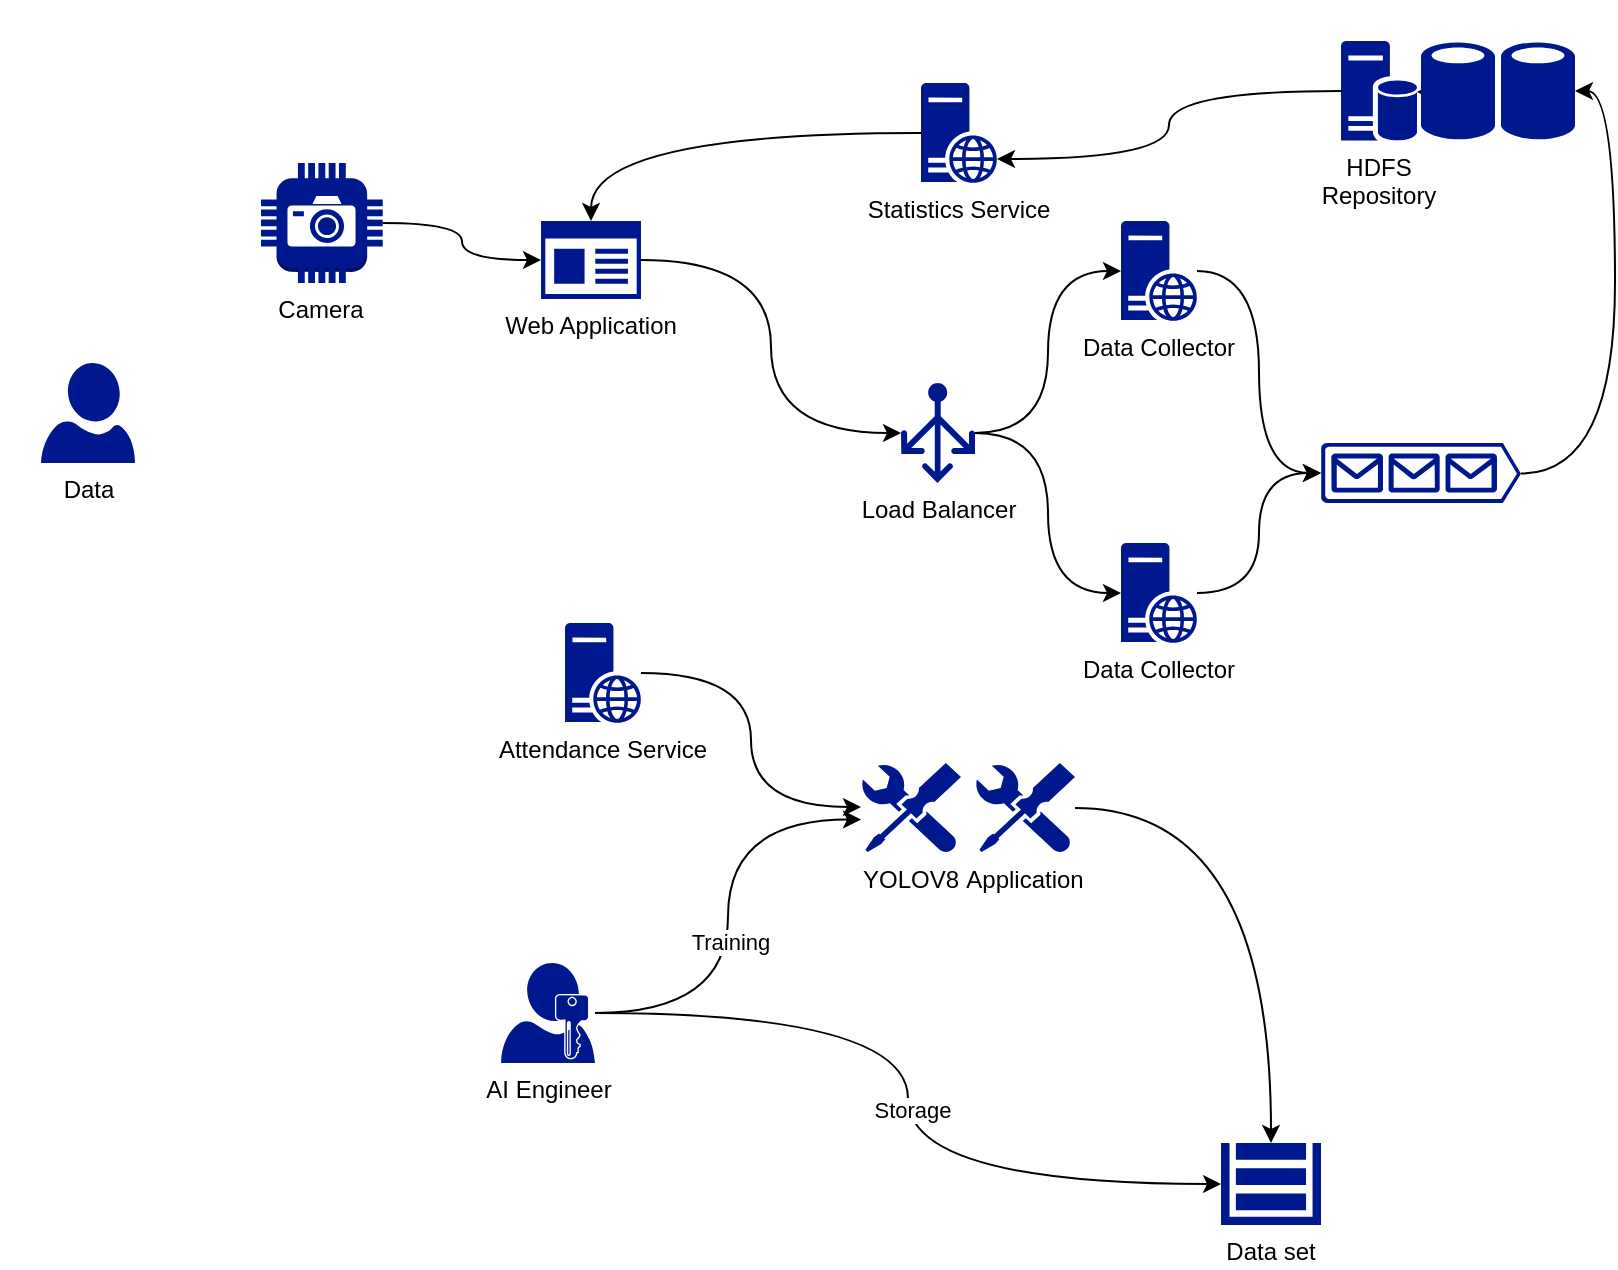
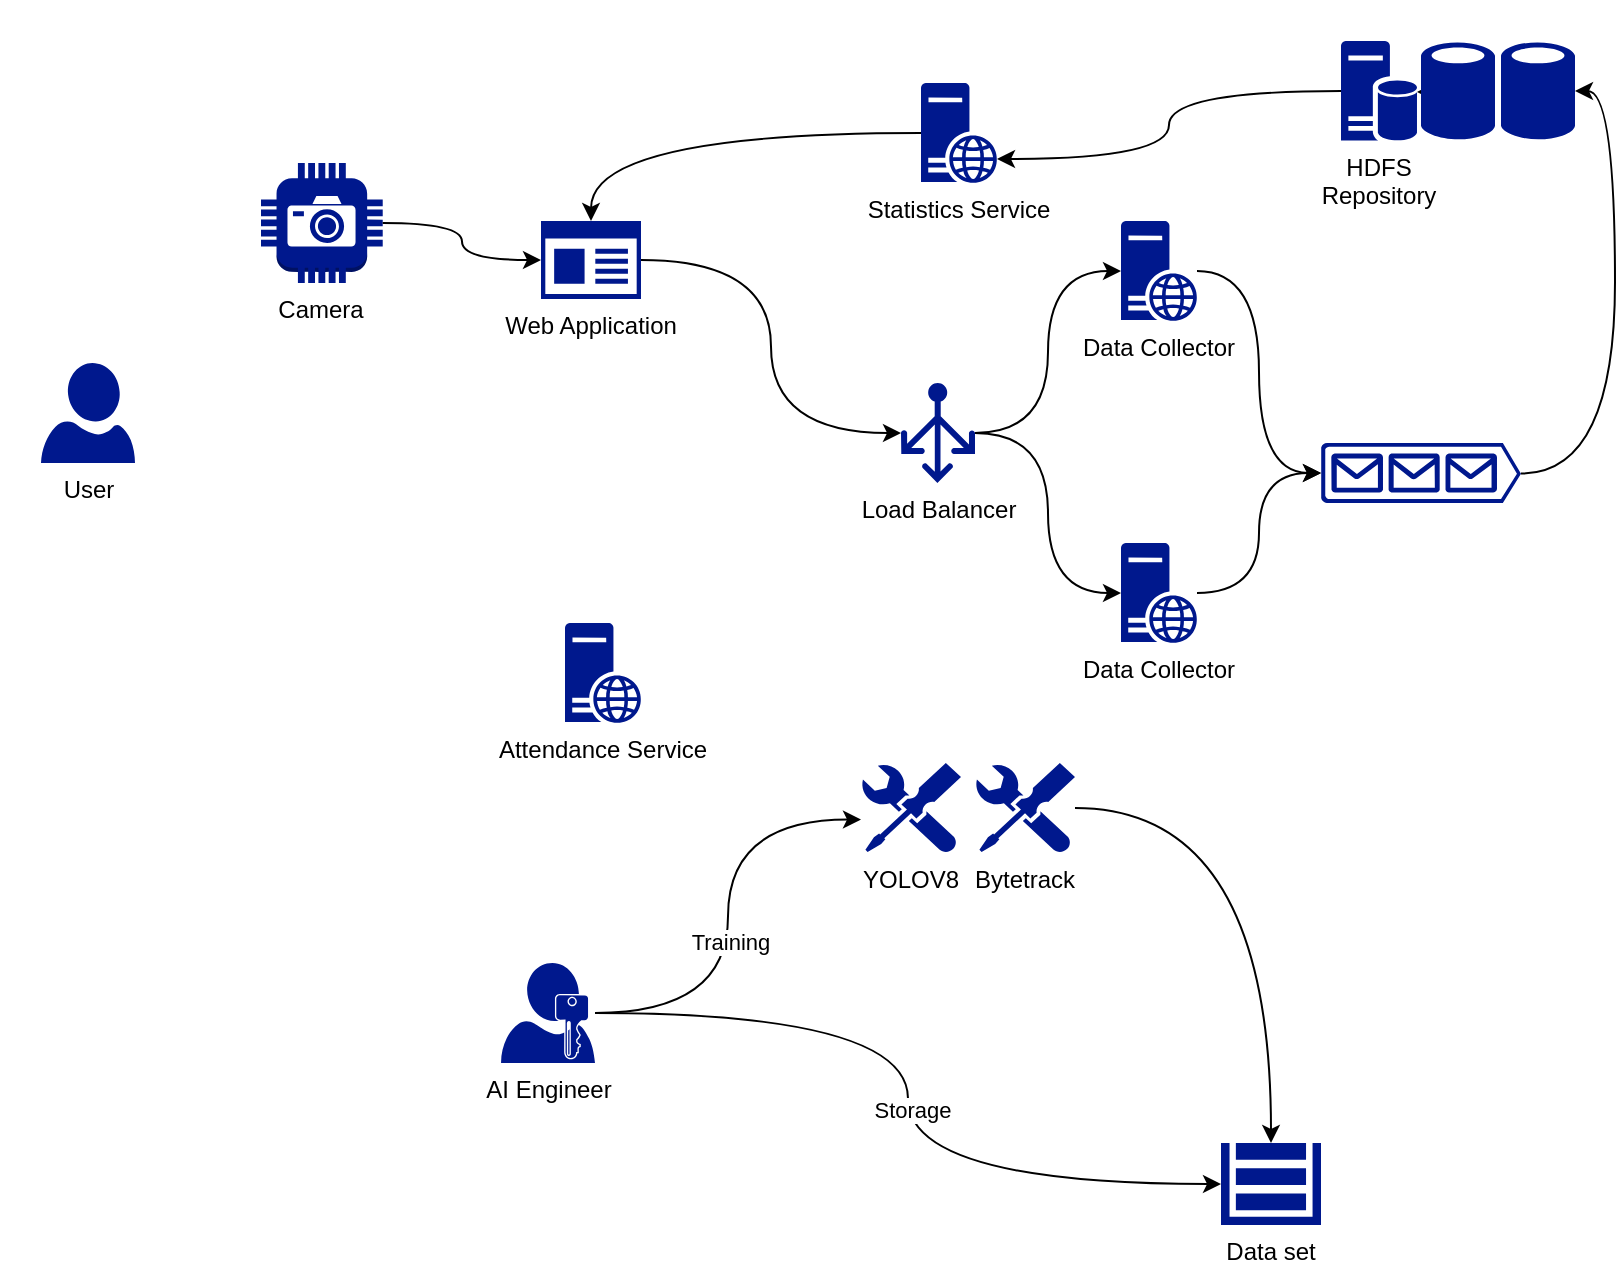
  <mxCell id="0" />
  <mxCell id="1" parent="0" />
  <mxCell id="2" value="Web Application" style="sketch=0;aspect=fixed;pointerEvents=1;shadow=0;dashed=0;html=1;strokeColor=none;labelPosition=center;verticalLabelPosition=bottom;verticalAlign=top;align=center;fillColor=#00188D;shape=mxgraph.mscae.enterprise.app_generic" parent="1" vertex="1"><mxGeometry x="270" y="110" width="50" height="39" as="geometry" /></mxCell>
  <mxCell id="3" value="Camera" style="outlineConnect=0;dashed=0;verticalLabelPosition=bottom;verticalAlign=top;align=center;html=1;shape=mxgraph.aws3.camera;fillColor=#00188D;gradientColor=none;" parent="1" vertex="1"><mxGeometry x="130" y="81" width="60.86" height="60" as="geometry" /></mxCell>
- <mxCell id="4" value="Data" style="sketch=0;aspect=fixed;pointerEvents=1;shadow=0;dashed=0;html=1;strokeColor=none;labelPosition=center;verticalLabelPosition=bottom;verticalAlign=top;align=center;fillColor=#00188D;shape=mxgraph.azure.user" parent="1" vertex="1"><mxGeometry x="20" y="181" width="47" height="50" as="geometry" /></mxCell>
+ <mxCell id="4" value="User" style="sketch=0;aspect=fixed;pointerEvents=1;shadow=0;dashed=0;html=1;strokeColor=none;labelPosition=center;verticalLabelPosition=bottom;verticalAlign=top;align=center;fillColor=#00188D;shape=mxgraph.azure.user" parent="1" vertex="1"><mxGeometry x="20" y="181" width="47" height="50" as="geometry" /></mxCell>
  <mxCell id="5" style="edgeStyle=orthogonalEdgeStyle;rounded=0;orthogonalLoop=1;jettySize=auto;html=1;entryX=0;entryY=0.5;entryDx=0;entryDy=0;entryPerimeter=0;curved=1;" parent="1" source="3" target="2" edge="1"><mxGeometry relative="1" as="geometry" /></mxCell>
  <mxCell id="6" value="Data Collector" style="sketch=0;aspect=fixed;pointerEvents=1;shadow=0;dashed=0;html=1;strokeColor=none;labelPosition=center;verticalLabelPosition=bottom;verticalAlign=top;align=center;fillColor=#00188D;shape=mxgraph.mscae.enterprise.web_server" vertex="1" parent="1"><mxGeometry x="560" y="110" width="38" height="50" as="geometry" /></mxCell>
  <mxCell id="7" style="edgeStyle=orthogonalEdgeStyle;rounded=0;orthogonalLoop=1;jettySize=auto;html=1;entryX=0;entryY=0.5;entryDx=0;entryDy=0;entryPerimeter=0;curved=1;" edge="1" parent="1" source="6" target="10"><mxGeometry relative="1" as="geometry" /></mxCell>
  <mxCell id="8" value="&lt;div&gt;Load Balancer&lt;/div&gt;" style="sketch=0;aspect=fixed;pointerEvents=1;shadow=0;dashed=0;html=1;strokeColor=none;labelPosition=center;verticalLabelPosition=bottom;verticalAlign=top;align=center;fillColor=#00188D;shape=mxgraph.azure.load_balancer_generic" vertex="1" parent="1"><mxGeometry x="450" y="191" width="37" height="50" as="geometry" /></mxCell>
  <mxCell id="9" style="edgeStyle=orthogonalEdgeStyle;rounded=0;orthogonalLoop=1;jettySize=auto;html=1;entryX=0;entryY=0.5;entryDx=0;entryDy=0;entryPerimeter=0;curved=1;" edge="1" parent="1" source="8" target="6"><mxGeometry relative="1" as="geometry" /></mxCell>
  <mxCell id="10" value="" style="sketch=0;aspect=fixed;pointerEvents=1;shadow=0;dashed=0;html=1;strokeColor=none;labelPosition=center;verticalLabelPosition=bottom;verticalAlign=top;align=center;fillColor=#00188D;shape=mxgraph.azure.queue_generic" vertex="1" parent="1"><mxGeometry x="660" y="221" width="100" height="30" as="geometry" /></mxCell>
  <mxCell id="11" style="edgeStyle=orthogonalEdgeStyle;rounded=0;orthogonalLoop=1;jettySize=auto;html=1;entryX=0;entryY=0.5;entryDx=0;entryDy=0;entryPerimeter=0;curved=1;" edge="1" parent="1" source="2" target="8"><mxGeometry relative="1" as="geometry" /></mxCell>
  <mxCell id="12" value="&lt;a&gt;Attendance &lt;/a&gt;Service" style="sketch=0;aspect=fixed;pointerEvents=1;shadow=0;dashed=0;html=1;strokeColor=none;labelPosition=center;verticalLabelPosition=bottom;verticalAlign=top;align=center;fillColor=#00188D;shape=mxgraph.mscae.enterprise.web_server" vertex="1" parent="1"><mxGeometry x="282" y="311" width="38" height="50" as="geometry" /></mxCell>
- <mxCell id="13" style="edgeStyle=orthogonalEdgeStyle;rounded=0;orthogonalLoop=1;jettySize=auto;html=1;entryX=0;entryY=0.489;entryDx=0;entryDy=0;entryPerimeter=0;curved=1;" edge="1" parent="1" source="12" target="14"><mxGeometry relative="1" as="geometry"><mxPoint x="437" y="346" as="targetPoint" /></mxGeometry></mxCell>
  <mxCell id="14" value="YOLOV8" style="sketch=0;aspect=fixed;pointerEvents=1;shadow=0;dashed=0;html=1;strokeColor=none;labelPosition=center;verticalLabelPosition=bottom;verticalAlign=top;align=center;fillColor=#00188D;shape=mxgraph.mscae.enterprise.tool;" vertex="1" parent="1"><mxGeometry x="430" y="381" width="50" height="45" as="geometry" /></mxCell>
  <mxCell id="15" value="Data set " style="sketch=0;aspect=fixed;pointerEvents=1;shadow=0;dashed=0;html=1;strokeColor=none;labelPosition=center;verticalLabelPosition=bottom;verticalAlign=top;align=center;fillColor=#00188D;shape=mxgraph.mscae.enterprise.storage" vertex="1" parent="1"><mxGeometry x="610" y="571" width="50" height="41" as="geometry" /></mxCell>
  <mxCell id="16" style="edgeStyle=orthogonalEdgeStyle;rounded=0;orthogonalLoop=1;jettySize=auto;html=1;entryX=0.5;entryY=0;entryDx=0;entryDy=0;entryPerimeter=0;curved=1;" edge="1" parent="1" source="33" target="15"><mxGeometry relative="1" as="geometry" /></mxCell>
  <mxCell id="17" value="AI Engineer" style="sketch=0;aspect=fixed;pointerEvents=1;shadow=0;dashed=0;html=1;strokeColor=none;labelPosition=center;verticalLabelPosition=bottom;verticalAlign=top;align=center;shape=mxgraph.mscae.enterprise.user_permissions;fillColor=#00188D;" vertex="1" parent="1"><mxGeometry x="250" y="481" width="47" height="50" as="geometry" /></mxCell>
  <mxCell id="18" style="edgeStyle=orthogonalEdgeStyle;rounded=0;orthogonalLoop=1;jettySize=auto;html=1;entryX=0;entryY=0.5;entryDx=0;entryDy=0;entryPerimeter=0;curved=1;" edge="1" parent="1" source="17" target="15"><mxGeometry relative="1" as="geometry" /></mxCell>
  <mxCell id="19" value="Storage" style="edgeLabel;html=1;align=center;verticalAlign=middle;resizable=0;points=[];" vertex="1" connectable="0" parent="18"><mxGeometry x="0.033" y="2" relative="1" as="geometry"><mxPoint y="-1" as="offset" /></mxGeometry></mxCell>
  <mxCell id="20" style="edgeStyle=orthogonalEdgeStyle;rounded=0;orthogonalLoop=1;jettySize=auto;html=1;entryX=0;entryY=0.628;entryDx=0;entryDy=0;entryPerimeter=0;curved=1;" edge="1" parent="1" source="17" target="14"><mxGeometry relative="1" as="geometry" /></mxCell>
  <mxCell id="21" value="Training" style="edgeLabel;html=1;align=center;verticalAlign=middle;resizable=0;points=[];" vertex="1" connectable="0" parent="20"><mxGeometry x="-0.12" y="-1" relative="1" as="geometry"><mxPoint y="-1" as="offset" /></mxGeometry></mxCell>
  <mxCell id="22" value="Data Collector" style="sketch=0;aspect=fixed;pointerEvents=1;shadow=0;dashed=0;html=1;strokeColor=none;labelPosition=center;verticalLabelPosition=bottom;verticalAlign=top;align=center;fillColor=#00188D;shape=mxgraph.mscae.enterprise.web_server" vertex="1" parent="1"><mxGeometry x="560" y="271" width="38" height="50" as="geometry" /></mxCell>
  <mxCell id="23" style="edgeStyle=orthogonalEdgeStyle;rounded=0;orthogonalLoop=1;jettySize=auto;html=1;entryX=0;entryY=0.5;entryDx=0;entryDy=0;entryPerimeter=0;elbow=vertical;curved=1;" edge="1" parent="1" source="8" target="22"><mxGeometry relative="1" as="geometry" /></mxCell>
  <mxCell id="24" style="edgeStyle=orthogonalEdgeStyle;rounded=0;orthogonalLoop=1;jettySize=auto;html=1;entryX=0;entryY=0.5;entryDx=0;entryDy=0;entryPerimeter=0;curved=1;" edge="1" parent="1" source="22" target="10"><mxGeometry relative="1" as="geometry" /></mxCell>
  <mxCell id="25" style="edgeStyle=orthogonalEdgeStyle;rounded=0;orthogonalLoop=1;jettySize=auto;html=1;exitX=1;exitY=0.51;exitDx=0;exitDy=0;exitPerimeter=0;entryX=1;entryY=0.5;entryDx=0;entryDy=0;entryPerimeter=0;curved=1;" edge="1" parent="1" source="30" target="29"><mxGeometry relative="1" as="geometry" /></mxCell>
  <mxCell id="26" value="&lt;span class=&quot;dict-pos&quot;&gt;&lt;/span&gt;&lt;a&gt;Statistics &lt;/a&gt;Service" style="sketch=0;aspect=fixed;pointerEvents=1;shadow=0;dashed=0;html=1;strokeColor=none;labelPosition=center;verticalLabelPosition=bottom;verticalAlign=top;align=center;fillColor=#00188D;shape=mxgraph.mscae.enterprise.web_server" vertex="1" parent="1"><mxGeometry x="460" y="41" width="38" height="50" as="geometry" /></mxCell>
  <mxCell id="27" style="edgeStyle=orthogonalEdgeStyle;rounded=0;orthogonalLoop=1;jettySize=auto;html=1;entryX=1;entryY=0.76;entryDx=0;entryDy=0;entryPerimeter=0;curved=1;" edge="1" parent="1" source="29" target="26"><mxGeometry relative="1" as="geometry" /></mxCell>
  <mxCell id="28" style="edgeStyle=orthogonalEdgeStyle;rounded=0;orthogonalLoop=1;jettySize=auto;html=1;entryX=0.5;entryY=0;entryDx=0;entryDy=0;entryPerimeter=0;curved=1;" edge="1" parent="1" source="26" target="2"><mxGeometry relative="1" as="geometry" /></mxCell>
  <mxCell id="29" value="HDFS&lt;div&gt;Repository&lt;/div&gt;&lt;div&gt;&lt;br&gt;&lt;/div&gt;" style="sketch=0;aspect=fixed;pointerEvents=1;shadow=0;dashed=0;html=1;strokeColor=none;labelPosition=center;verticalLabelPosition=bottom;verticalAlign=top;align=center;fillColor=#00188D;shape=mxgraph.mscae.enterprise.database_server" vertex="1" parent="1"><mxGeometry x="670" y="20" width="38" height="50" as="geometry" /></mxCell>
  <mxCell id="30" value="" style="sketch=0;aspect=fixed;pointerEvents=1;shadow=0;dashed=0;html=1;strokeColor=none;labelPosition=center;verticalLabelPosition=bottom;verticalAlign=top;align=center;fillColor=#00188D;shape=mxgraph.mscae.enterprise.database_generic" vertex="1" parent="1"><mxGeometry x="710" y="20" width="37" height="50" as="geometry" /></mxCell>
  <mxCell id="31" value="" style="edgeStyle=orthogonalEdgeStyle;rounded=0;orthogonalLoop=1;jettySize=auto;html=1;exitX=1;exitY=0.51;exitDx=0;exitDy=0;exitPerimeter=0;entryX=1;entryY=0.5;entryDx=0;entryDy=0;entryPerimeter=0;curved=1;" edge="1" parent="1" source="10" target="32"><mxGeometry relative="1" as="geometry"><mxPoint x="760" y="236" as="sourcePoint" /><mxPoint x="747" y="45" as="targetPoint" /></mxGeometry></mxCell>
  <mxCell id="32" value="" style="sketch=0;aspect=fixed;pointerEvents=1;shadow=0;dashed=0;html=1;strokeColor=none;labelPosition=center;verticalLabelPosition=bottom;verticalAlign=top;align=center;fillColor=#00188D;shape=mxgraph.mscae.enterprise.database_generic" vertex="1" parent="1"><mxGeometry x="750" y="20" width="37" height="50" as="geometry" /></mxCell>
- <mxCell id="33" value="Application" style="sketch=0;aspect=fixed;pointerEvents=1;shadow=0;dashed=0;html=1;strokeColor=none;labelPosition=center;verticalLabelPosition=bottom;verticalAlign=top;align=center;fillColor=#00188D;shape=mxgraph.mscae.enterprise.tool;" vertex="1" parent="1"><mxGeometry x="487" y="381" width="50" height="45" as="geometry" /></mxCell>
+ <mxCell id="33" value="Bytetrack" style="sketch=0;aspect=fixed;pointerEvents=1;shadow=0;dashed=0;html=1;strokeColor=none;labelPosition=center;verticalLabelPosition=bottom;verticalAlign=top;align=center;fillColor=#00188D;shape=mxgraph.mscae.enterprise.tool;" vertex="1" parent="1"><mxGeometry x="487" y="381" width="50" height="45" as="geometry" /></mxCell>
